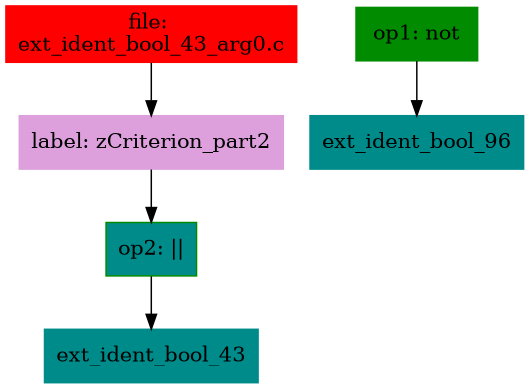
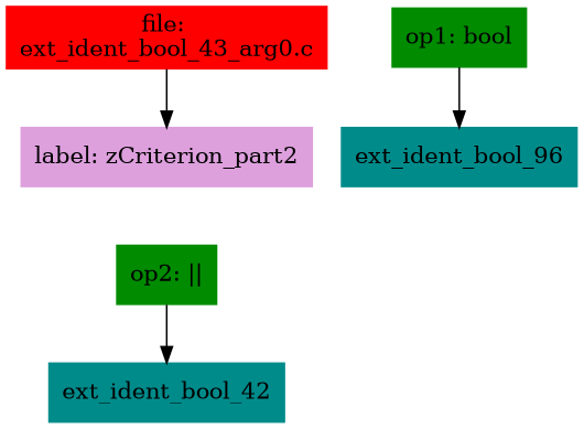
  digraph {
    node [color=green4 shape=box style=filled]
    n1 [color=red label="file: \next_ident_bool_43_arg0.c"]
    n2 [color=plum label="label: zCriterion_part2"]
-   n3 [label="op2: ||" fillcolor=cyan4]
-   n4 [color=cyan4 label=ext_ident_bool_43]
-   n5 [label="op1: not"]
+   n3 [label="op2: ||"]
+   n4 [color=cyan4 label=ext_ident_bool_42]
+   n5 [label="op1: bool"]
    n6 [color=cyan4 label=ext_ident_bool_96]
    n1 -> n2
-   n2 -> n3
    n3 -> n4
    n5 -> n6
  }
